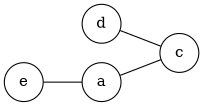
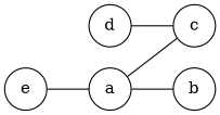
  graph {
    rankdir=LR
    node [shape=circle]
    a
+   b
    c
    d
    e
+   a -- b [interaction=The]
    a -- c [interaction=DOT]
    d -- c [interaction=file]
    e -- a [interaction=Graphviz]
  }
